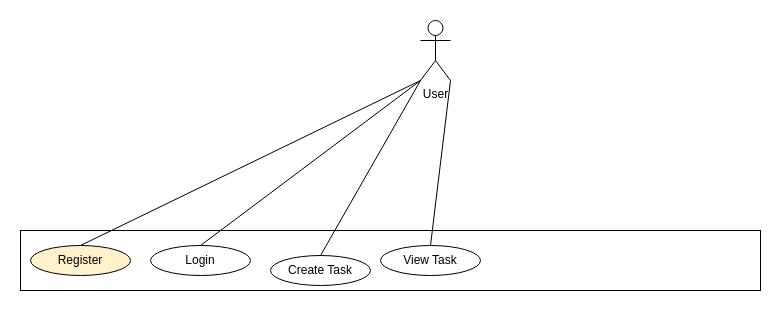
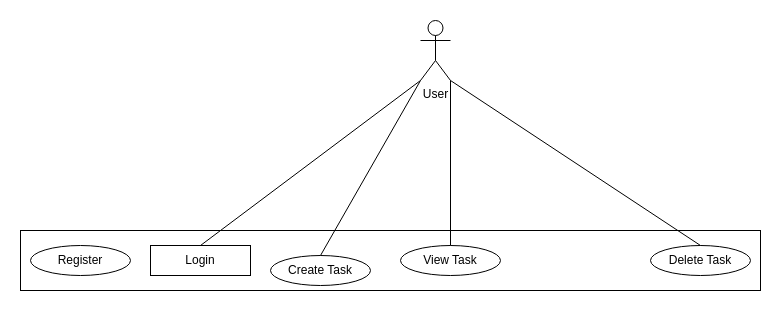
  <mxCell id="0" />
  <mxCell id="1" parent="0" />
  <mxCell id="2" value="User" style="shape=umlActor;verticalLabelPosition=bottom;verticalAlign=top;html=1;outlineConnect=0;" vertex="1" parent="1"><mxGeometry x="420" y="20" width="30" height="60" as="geometry" /></mxCell>
  <mxCell id="3" style="edgeStyle=orthogonalEdgeStyle;rounded=0;orthogonalLoop=1;jettySize=auto;html=1;exitX=0;exitY=0.5;exitDx=0;exitDy=0;" edge="1" parent="1" source="4"><mxGeometry relative="1" as="geometry"><mxPoint x="40" y="250" as="targetPoint" /></mxGeometry></mxCell>
  <mxCell id="4" value="" style="rounded=0;whiteSpace=wrap;html=1;" vertex="1" parent="1"><mxGeometry x="20" y="230" width="740" height="60" as="geometry" /></mxCell>
- <mxCell id="5" value="Register" style="ellipse;whiteSpace=wrap;html=1;fillColor=#fff2cc;" vertex="1" parent="1"><mxGeometry x="30" y="245" width="100" height="30" as="geometry" /></mxCell>
- <mxCell id="6" value="Login" style="ellipse;whiteSpace=wrap;html=1;" vertex="1" parent="1"><mxGeometry x="150" y="245" width="100" height="30" as="geometry" /></mxCell>
+ <mxCell id="5" value="Register" style="ellipse;whiteSpace=wrap;html=1;" vertex="1" parent="1"><mxGeometry x="30" y="245" width="100" height="30" as="geometry" /></mxCell>
+ <mxCell id="6" value="Login" style="whiteSpace=wrap;html=1;rounded=0;" vertex="1" parent="1"><mxGeometry x="150" y="245" width="100" height="30" as="geometry" /></mxCell>
  <mxCell id="7" value="Create Task" style="ellipse;whiteSpace=wrap;html=1;" vertex="1" parent="1"><mxGeometry x="270" y="255" width="100" height="30" as="geometry" /></mxCell>
- <mxCell id="8" value="View Task" style="ellipse;whiteSpace=wrap;html=1;" vertex="1" parent="1"><mxGeometry x="380" y="245" width="100" height="30" as="geometry" /></mxCell>
+ <mxCell id="8" value="View Task" style="ellipse;whiteSpace=wrap;html=1;" vertex="1" parent="1"><mxGeometry x="400" y="245" width="100" height="30" as="geometry" /></mxCell>
+ <mxCell id="9" value="Delete Task" style="ellipse;whiteSpace=wrap;html=1;" vertex="1" parent="1"><mxGeometry x="650" y="245" width="100" height="30" as="geometry" /></mxCell>
  <mxCell id="10" value="" style="endArrow=none;html=1;rounded=0;exitX=0.5;exitY=0;exitDx=0;exitDy=0;" edge="1" parent="1" source="6"><mxGeometry width="50" height="50" relative="1" as="geometry"><mxPoint x="400" y="200" as="sourcePoint" /><mxPoint x="420" y="80" as="targetPoint" /></mxGeometry></mxCell>
- <mxCell id="11" value="" style="endArrow=none;html=1;rounded=0;entryX=0;entryY=1;entryDx=0;entryDy=0;entryPerimeter=0;exitX=0.5;exitY=0;exitDx=0;exitDy=0;" edge="1" parent="1" source="5" target="2"><mxGeometry width="50" height="50" relative="1" as="geometry"><mxPoint x="400" y="200" as="sourcePoint" /><mxPoint x="450" y="150" as="targetPoint" /></mxGeometry></mxCell>
  <mxCell id="12" value="" style="endArrow=none;html=1;rounded=0;exitX=0.5;exitY=0;exitDx=0;exitDy=0;" edge="1" parent="1" source="7"><mxGeometry width="50" height="50" relative="1" as="geometry"><mxPoint x="400" y="200" as="sourcePoint" /><mxPoint x="420" y="80" as="targetPoint" /></mxGeometry></mxCell>
+ <mxCell id="13" value="" style="endArrow=none;html=1;rounded=0;entryX=1;entryY=1;entryDx=0;entryDy=0;entryPerimeter=0;exitX=0.5;exitY=0;exitDx=0;exitDy=0;" edge="1" parent="1" source="9" target="2"><mxGeometry width="50" height="50" relative="1" as="geometry"><mxPoint x="400" y="200" as="sourcePoint" /><mxPoint x="450" y="150" as="targetPoint" /></mxGeometry></mxCell>
  <mxCell id="14" value="" style="endArrow=none;html=1;rounded=0;exitX=0.5;exitY=0;exitDx=0;exitDy=0;" edge="1" parent="1" source="8"><mxGeometry width="50" height="50" relative="1" as="geometry"><mxPoint x="400" y="200" as="sourcePoint" /><mxPoint x="450" y="80" as="targetPoint" /></mxGeometry></mxCell>
